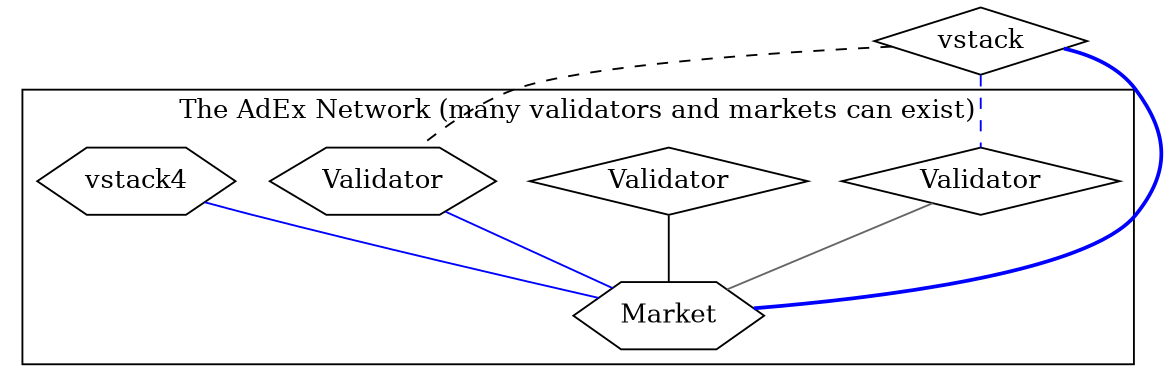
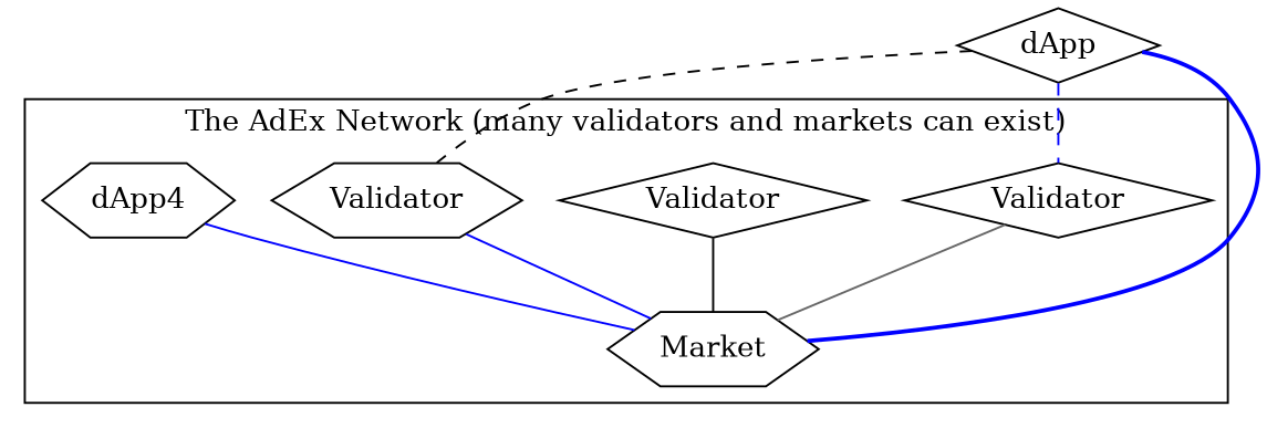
  graph {
    node [shape=diamond]
    edge [color=blue]
    n1 [label=Validator]
    n2 [label=Market shape=hexagon]
    n3 [label=Validator]
    n4 [label=Validator shape=hexagon]
-   vstack4 [shape=hexagon]
-   n6 [label=vstack]
+   vstack4 [shape=hexagon label=dApp4]
+   n6 [label=dApp]
    subgraph cluster_1 {
      label="The AdEx Network (many validators and markets can exist)"
      n1
      n2
      n3
      n4
      vstack4
    }
    n1 -- n2 [color=gray40]
    n3 -- n2 [color=black]
    n4 -- n2
    vstack4 -- n2
    n6 -- n1 [style=dashed]
    n6 -- n2 [penwidth=2]
    n6 -- n4 [color=black style=dashed]
  }
